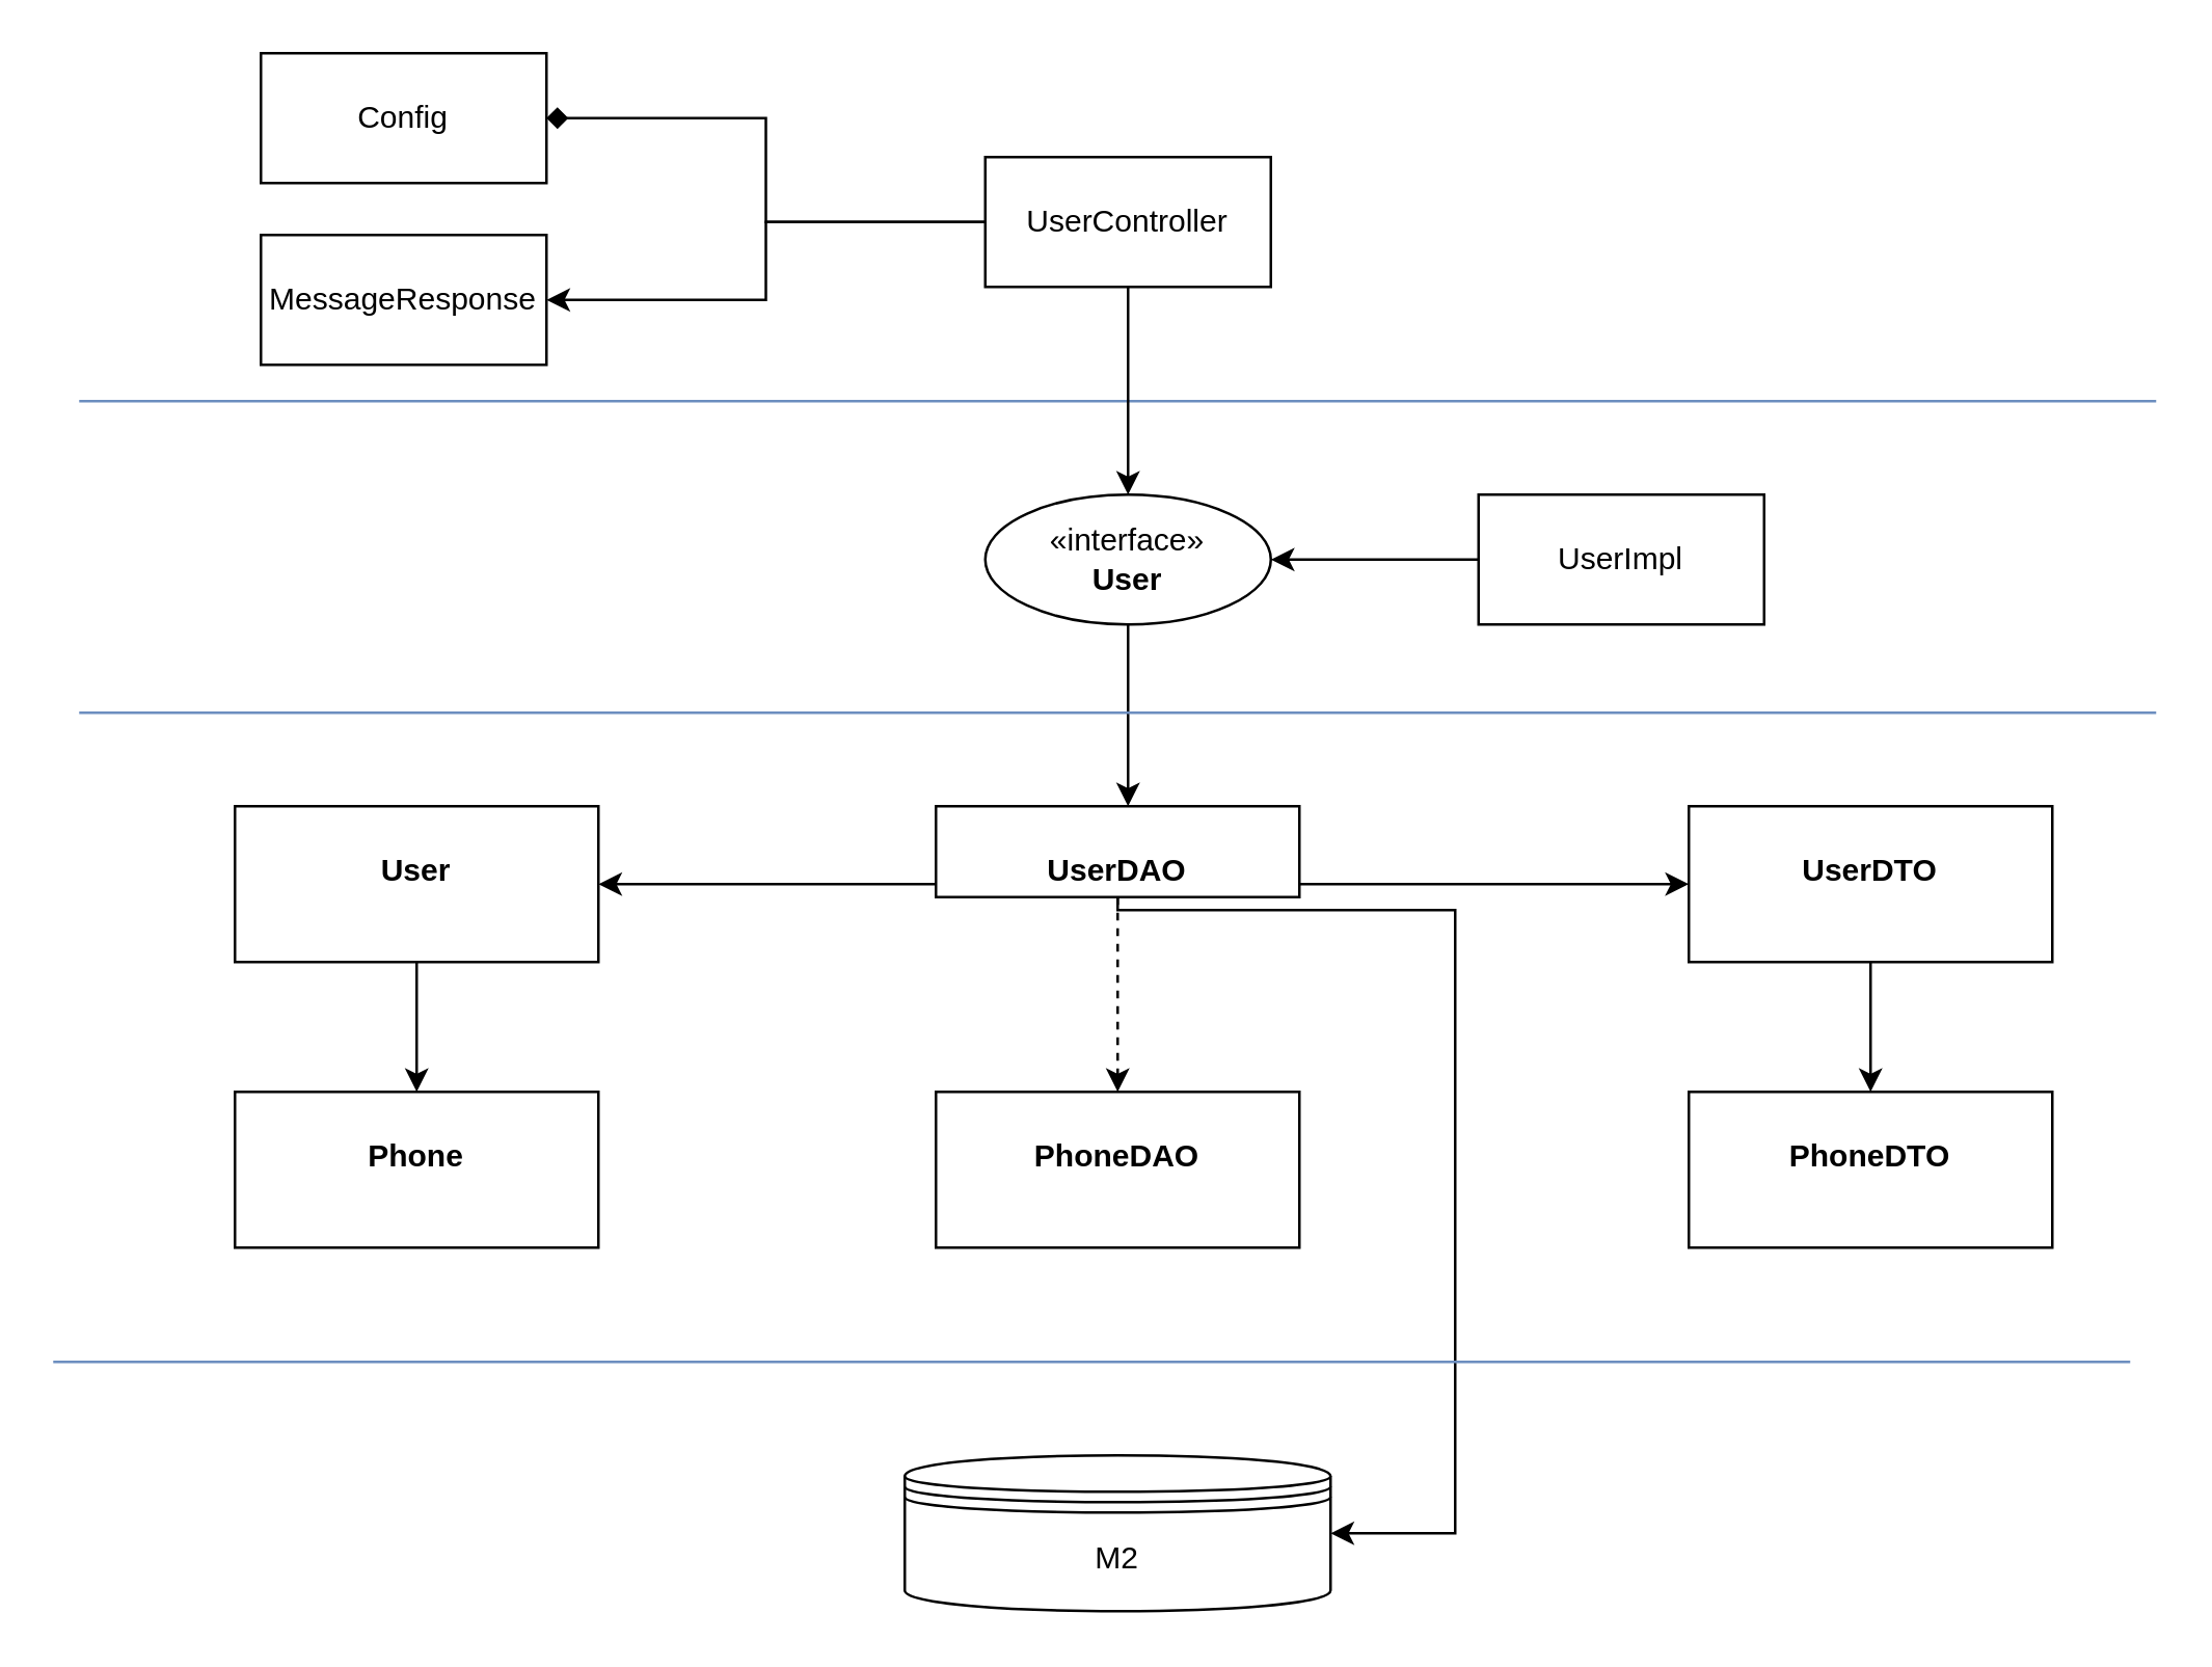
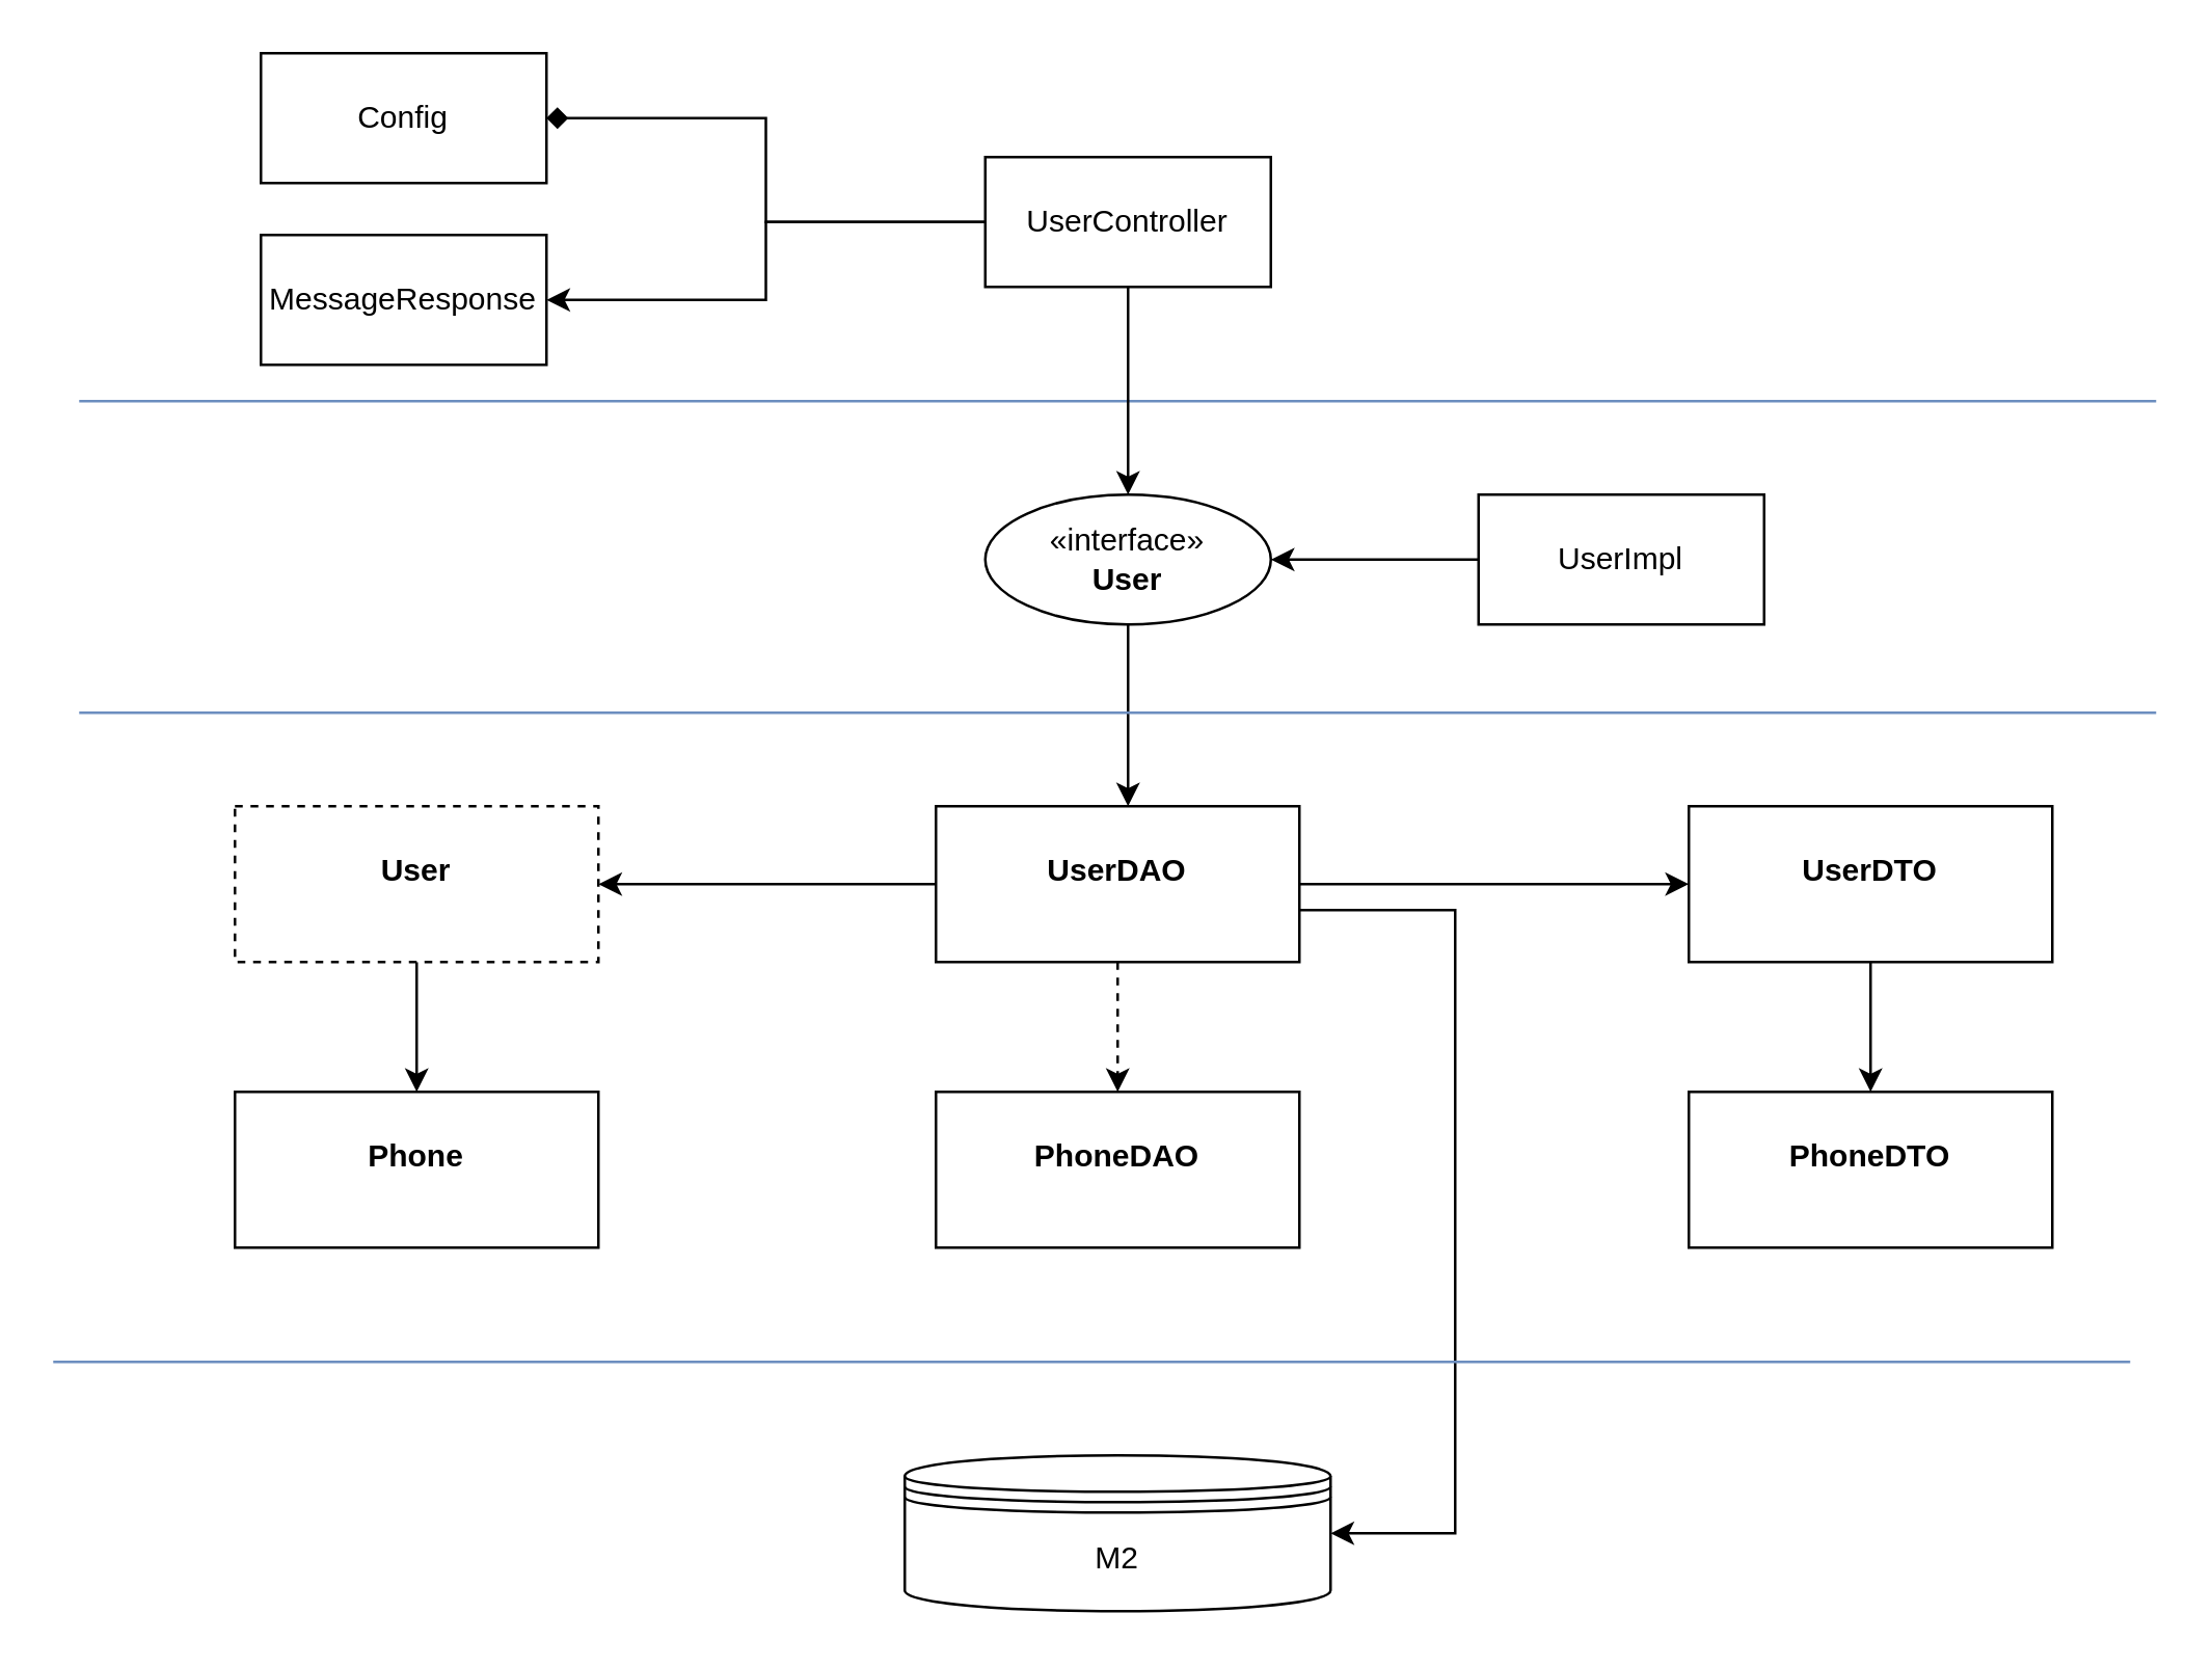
  <mxCell id="0" />
  <mxCell id="1" parent="0" />
  <mxCell id="2" style="edgeStyle=orthogonalEdgeStyle;rounded=0;orthogonalLoop=1;jettySize=auto;html=1;entryX=0.5;entryY=0;entryDx=0;entryDy=0;" edge="1" parent="1" source="3" target="4"><mxGeometry relative="1" as="geometry" /></mxCell>
- <mxCell id="3" value="&lt;p style=&quot;margin:0px;margin-top:4px;text-align:center;&quot;&gt;&lt;br&gt;&lt;b&gt;User&lt;/b&gt;&lt;/p&gt;" style="verticalAlign=top;align=left;overflow=fill;html=1;whiteSpace=wrap;" vertex="1" parent="1"><mxGeometry x="90" y="310" width="140" height="60" as="geometry" /></mxCell>
+ <mxCell id="3" value="&lt;p style=&quot;margin:0px;margin-top:4px;text-align:center;&quot;&gt;&lt;br&gt;&lt;b&gt;User&lt;/b&gt;&lt;/p&gt;" style="verticalAlign=top;align=left;overflow=fill;html=1;whiteSpace=wrap;dashed=1;" vertex="1" parent="1"><mxGeometry x="90" y="310" width="140" height="60" as="geometry" /></mxCell>
  <mxCell id="4" value="&lt;p style=&quot;margin:0px;margin-top:4px;text-align:center;&quot;&gt;&lt;br&gt;&lt;b&gt;Phone&lt;/b&gt;&lt;/p&gt;" style="verticalAlign=top;align=left;overflow=fill;html=1;whiteSpace=wrap;" vertex="1" parent="1"><mxGeometry x="90" y="420" width="140" height="60" as="geometry" /></mxCell>
  <mxCell id="5" style="edgeStyle=orthogonalEdgeStyle;rounded=0;orthogonalLoop=1;jettySize=auto;html=1;entryX=0.5;entryY=0;entryDx=0;entryDy=0;dashed=1;" edge="1" parent="1" source="8" target="9"><mxGeometry relative="1" as="geometry" /></mxCell>
  <mxCell id="6" style="edgeStyle=orthogonalEdgeStyle;rounded=0;orthogonalLoop=1;jettySize=auto;html=1;" edge="1" parent="1" source="8" target="11"><mxGeometry relative="1" as="geometry"><Array as="points"><mxPoint x="610" y="340" /><mxPoint x="610" y="340" /></Array></mxGeometry></mxCell>
  <mxCell id="7" style="edgeStyle=orthogonalEdgeStyle;rounded=0;orthogonalLoop=1;jettySize=auto;html=1;entryX=1;entryY=0.5;entryDx=0;entryDy=0;" edge="1" parent="1" source="8" target="3"><mxGeometry relative="1" as="geometry"><Array as="points"><mxPoint x="260" y="340" /><mxPoint x="260" y="340" /></Array></mxGeometry></mxCell>
- <mxCell id="8" value="&lt;p style=&quot;margin:0px;margin-top:4px;text-align:center;&quot;&gt;&lt;br&gt;&lt;b&gt;UserDAO&lt;/b&gt;&lt;/p&gt;" style="verticalAlign=top;align=left;overflow=fill;html=1;whiteSpace=wrap;" vertex="1" parent="1"><mxGeometry x="360" y="310" width="140" height="35" as="geometry" /></mxCell>
+ <mxCell id="8" value="&lt;p style=&quot;margin:0px;margin-top:4px;text-align:center;&quot;&gt;&lt;br&gt;&lt;b&gt;UserDAO&lt;/b&gt;&lt;/p&gt;" style="verticalAlign=top;align=left;overflow=fill;html=1;whiteSpace=wrap;" vertex="1" parent="1"><mxGeometry x="360" y="310" width="140" height="60" as="geometry" /></mxCell>
  <mxCell id="9" value="&lt;p style=&quot;margin:0px;margin-top:4px;text-align:center;&quot;&gt;&lt;br&gt;&lt;b&gt;PhoneDAO&lt;/b&gt;&lt;/p&gt;" style="verticalAlign=top;align=left;overflow=fill;html=1;whiteSpace=wrap;" vertex="1" parent="1"><mxGeometry x="360" y="420" width="140" height="60" as="geometry" /></mxCell>
  <mxCell id="10" style="edgeStyle=orthogonalEdgeStyle;rounded=0;orthogonalLoop=1;jettySize=auto;html=1;entryX=0.5;entryY=0;entryDx=0;entryDy=0;" edge="1" parent="1" source="11" target="12"><mxGeometry relative="1" as="geometry" /></mxCell>
  <mxCell id="11" value="&lt;p style=&quot;margin:0px;margin-top:4px;text-align:center;&quot;&gt;&lt;br&gt;&lt;b&gt;UserDTO&lt;/b&gt;&lt;/p&gt;" style="verticalAlign=top;align=left;overflow=fill;html=1;whiteSpace=wrap;" vertex="1" parent="1"><mxGeometry x="650" y="310" width="140" height="60" as="geometry" /></mxCell>
  <mxCell id="12" value="&lt;p style=&quot;margin:0px;margin-top:4px;text-align:center;&quot;&gt;&lt;br&gt;&lt;b&gt;PhoneDTO&lt;/b&gt;&lt;/p&gt;" style="verticalAlign=top;align=left;overflow=fill;html=1;whiteSpace=wrap;" vertex="1" parent="1"><mxGeometry x="650" y="420" width="140" height="60" as="geometry" /></mxCell>
  <mxCell id="13" value="M2" style="shape=datastore;whiteSpace=wrap;html=1;" vertex="1" parent="1"><mxGeometry x="348" y="560" width="164" height="60" as="geometry" /></mxCell>
  <mxCell id="14" style="edgeStyle=orthogonalEdgeStyle;rounded=0;orthogonalLoop=1;jettySize=auto;html=1;entryX=1;entryY=0.5;entryDx=0;entryDy=0;" edge="1" parent="1" source="8" target="13"><mxGeometry relative="1" as="geometry"><Array as="points"><mxPoint x="560" y="350" /><mxPoint x="560" y="590" /></Array></mxGeometry></mxCell>
  <mxCell id="15" style="edgeStyle=orthogonalEdgeStyle;rounded=0;orthogonalLoop=1;jettySize=auto;html=1;" edge="1" parent="1" source="16" target="8"><mxGeometry relative="1" as="geometry"><Array as="points"><mxPoint x="434" y="280" /><mxPoint x="434" y="280" /></Array></mxGeometry></mxCell>
  <mxCell id="16" value="«interface»&lt;br&gt;&lt;b&gt;User&lt;/b&gt;" style="ellipse;html=1;whiteSpace=wrap;" vertex="1" parent="1"><mxGeometry x="379" y="190" width="110" height="50" as="geometry" /></mxCell>
  <mxCell id="17" style="edgeStyle=orthogonalEdgeStyle;rounded=0;orthogonalLoop=1;jettySize=auto;html=1;" edge="1" parent="1" source="18" target="16"><mxGeometry relative="1" as="geometry" /></mxCell>
  <mxCell id="18" value="UserImpl" style="html=1;whiteSpace=wrap;" vertex="1" parent="1"><mxGeometry x="569" y="190" width="110" height="50" as="geometry" /></mxCell>
  <mxCell id="19" value="" style="line;strokeWidth=1;fillColor=#dae8fc;align=left;verticalAlign=middle;spacingTop=-1;spacingLeft=3;spacingRight=3;rotatable=0;labelPosition=right;points=[];portConstraint=eastwest;strokeColor=#6c8ebf;" vertex="1" parent="1"><mxGeometry x="30" y="270" width="800" height="8" as="geometry" /></mxCell>
  <mxCell id="20" value="" style="line;strokeWidth=1;fillColor=#dae8fc;align=left;verticalAlign=middle;spacingTop=-1;spacingLeft=3;spacingRight=3;rotatable=0;labelPosition=right;points=[];portConstraint=eastwest;strokeColor=#6c8ebf;" vertex="1" parent="1"><mxGeometry x="30" y="150" width="800" height="8" as="geometry" /></mxCell>
  <mxCell id="21" style="edgeStyle=orthogonalEdgeStyle;rounded=0;orthogonalLoop=1;jettySize=auto;html=1;" edge="1" parent="1" source="24" target="16"><mxGeometry relative="1" as="geometry" /></mxCell>
  <mxCell id="22" style="edgeStyle=orthogonalEdgeStyle;rounded=0;orthogonalLoop=1;jettySize=auto;html=1;endArrow=diamond;" edge="1" parent="1" source="24" target="25"><mxGeometry relative="1" as="geometry" /></mxCell>
  <mxCell id="23" style="edgeStyle=orthogonalEdgeStyle;rounded=0;orthogonalLoop=1;jettySize=auto;html=1;entryX=1;entryY=0.5;entryDx=0;entryDy=0;" edge="1" parent="1" source="24" target="27"><mxGeometry relative="1" as="geometry" /></mxCell>
  <mxCell id="24" value="UserController" style="html=1;whiteSpace=wrap;" vertex="1" parent="1"><mxGeometry x="379" y="60" width="110" height="50" as="geometry" /></mxCell>
  <mxCell id="25" value="Config" style="html=1;whiteSpace=wrap;" vertex="1" parent="1"><mxGeometry x="100" y="20" width="110" height="50" as="geometry" /></mxCell>
  <mxCell id="26" value="" style="line;strokeWidth=1;fillColor=#dae8fc;align=left;verticalAlign=middle;spacingTop=-1;spacingLeft=3;spacingRight=3;rotatable=0;labelPosition=right;points=[];portConstraint=eastwest;strokeColor=#6c8ebf;" vertex="1" parent="1"><mxGeometry x="20" y="520" width="800" height="8" as="geometry" /></mxCell>
  <mxCell id="27" value="MessageResponse" style="html=1;whiteSpace=wrap;" vertex="1" parent="1"><mxGeometry x="100" y="90" width="110" height="50" as="geometry" /></mxCell>
